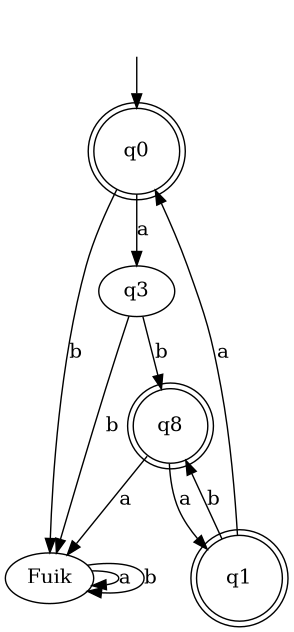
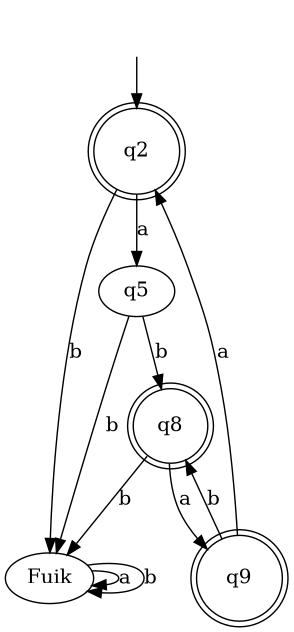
  digraph {
    node [shape=doublecircle]
    edge [weight=a]
    "" [shape=none]
-   q0
-   q3 [shape=""]
+   q0 [label=q2]
+   q3 [label=q5 shape=""]
    Fuik [shape=""]
    n5 [label=q8]
-   q1
+   q1 [label=q9]
    "" -> q0 [weight=""]
    q0 -> q3 [label=a]
    q0 -> Fuik [label=b weight=b]
    q3 -> Fuik [label=b]
    q3 -> n5 [label=b weight=b]
    Fuik -> Fuik [label=a]
    Fuik -> Fuik [label=b weight=b]
-   n5 -> Fuik [label=a weight=b]
+   n5 -> Fuik [label=b weight=b]
    n5 -> q1 [label=a]
    q1 -> q0 [label=a]
    q1 -> n5 [label=b weight=b]
  }
